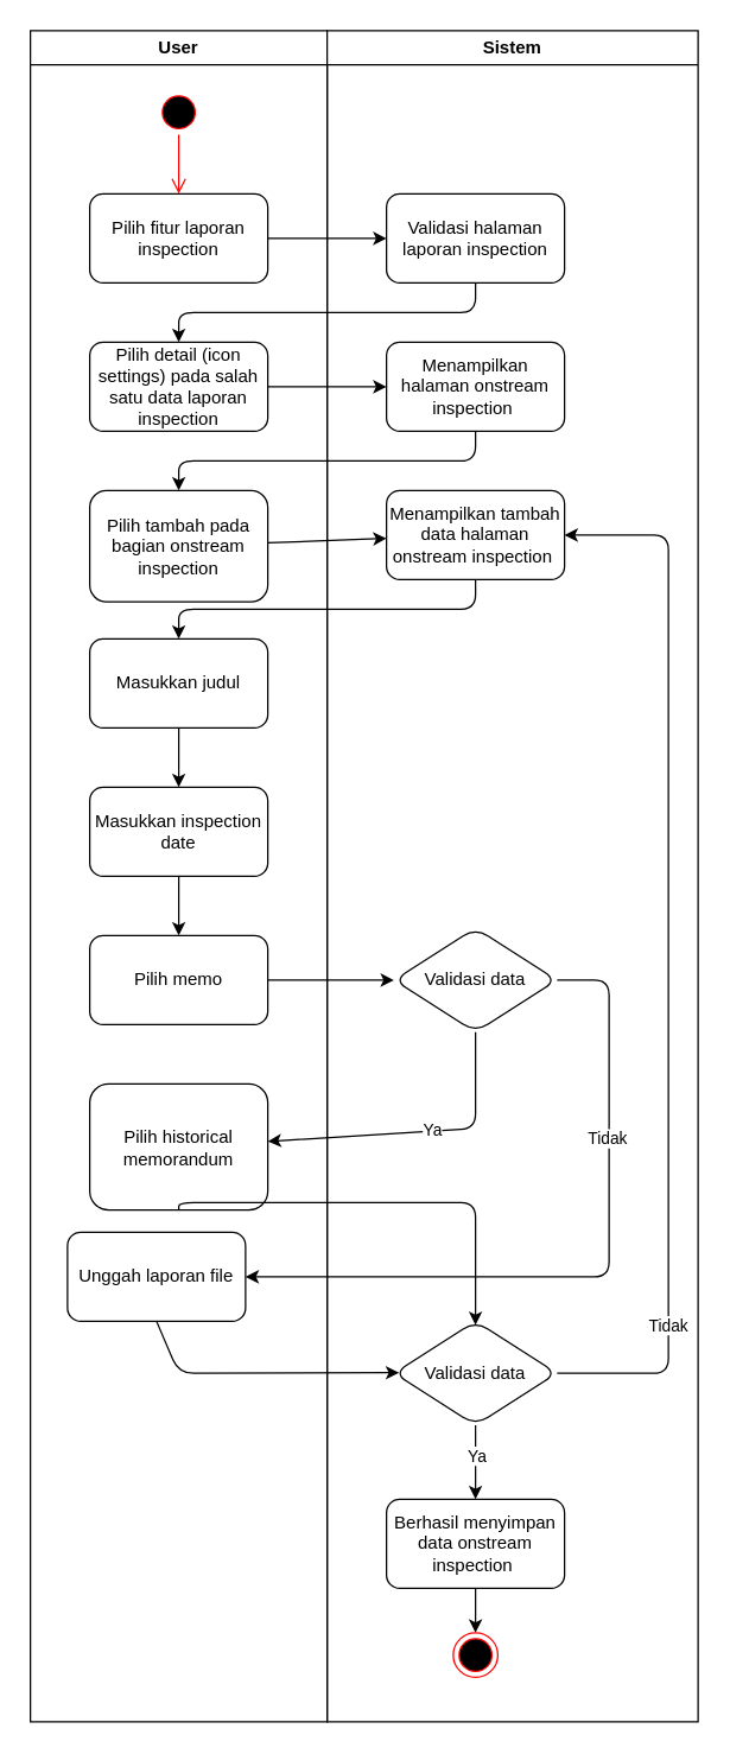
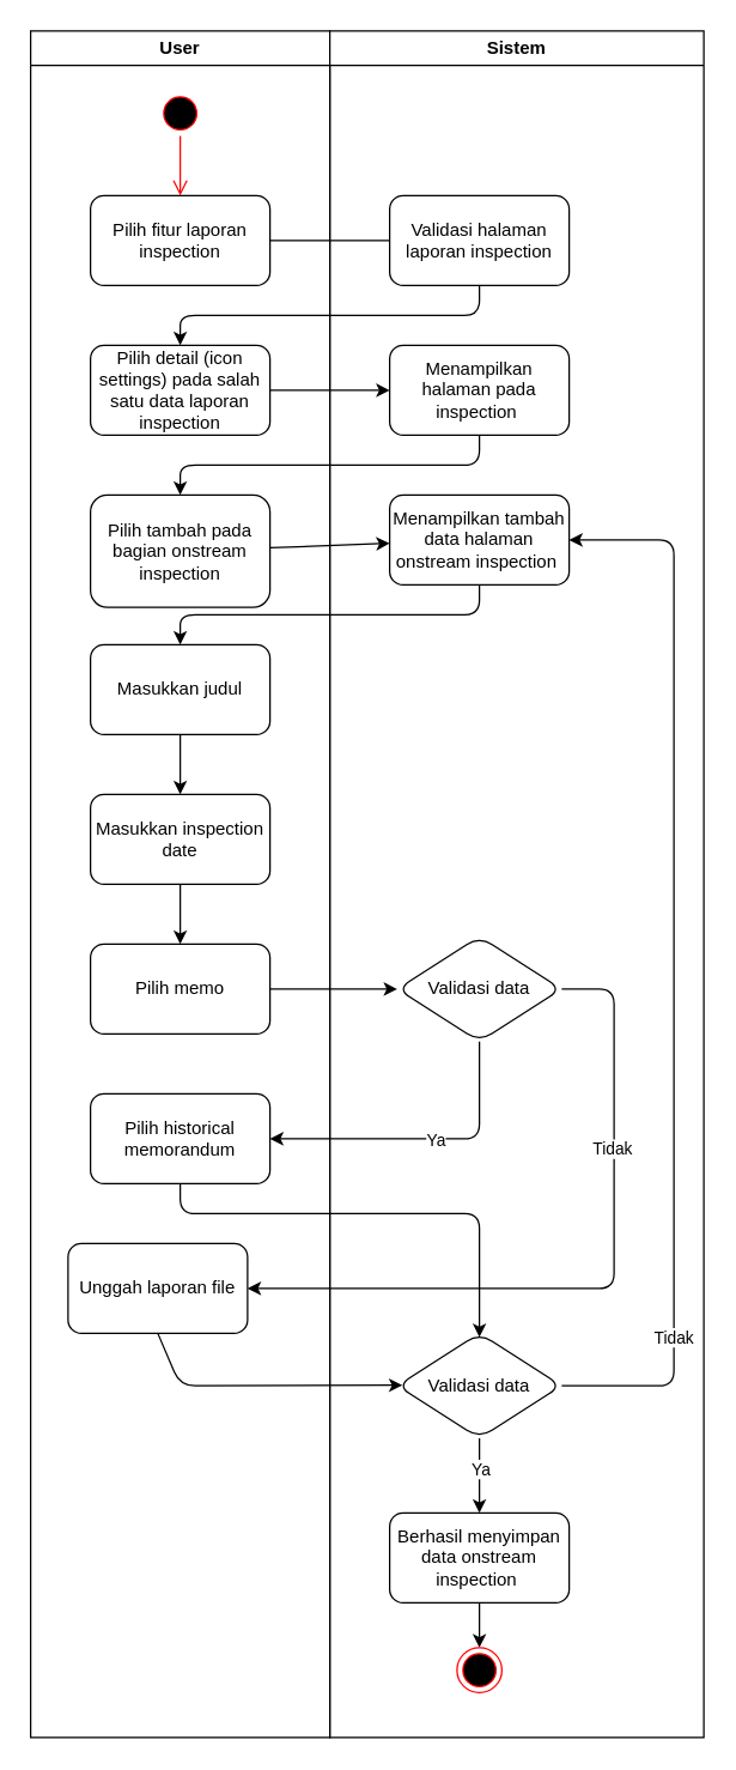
  <mxCell id="0" />
  <mxCell id="1" parent="0" />
  <mxCell id="2" value="User" style="swimlane;whiteSpace=wrap;html=1;" vertex="1" parent="1"><mxGeometry x="20" y="20" width="200" height="1140" as="geometry" /></mxCell>
  <mxCell id="3" value="" style="ellipse;html=1;shape=startState;fillColor=#000000;strokeColor=#ff0000;" vertex="1" parent="2"><mxGeometry x="85" y="40" width="30" height="30" as="geometry" /></mxCell>
  <mxCell id="4" value="" style="edgeStyle=orthogonalEdgeStyle;html=1;verticalAlign=bottom;endArrow=open;endSize=8;strokeColor=#ff0000;entryX=0.5;entryY=0;entryDx=0;entryDy=0;" edge="1" parent="2" source="3" target="5"><mxGeometry relative="1" as="geometry"><mxPoint x="100" y="130" as="targetPoint" /></mxGeometry></mxCell>
  <mxCell id="5" value="Pilih fitur laporan inspection" style="rounded=1;whiteSpace=wrap;html=1;" vertex="1" parent="2"><mxGeometry x="40" y="110" width="120" height="60" as="geometry" /></mxCell>
  <mxCell id="6" value="Pilih detail (icon settings) pada salah satu data laporan inspection" style="rounded=1;whiteSpace=wrap;html=1;" vertex="1" parent="2"><mxGeometry x="40" y="210" width="120" height="60" as="geometry" /></mxCell>
  <mxCell id="7" value="Pilih tambah pada bagian onstream inspection" style="rounded=1;whiteSpace=wrap;html=1;" vertex="1" parent="2"><mxGeometry x="40" y="310" width="120" height="75" as="geometry" /></mxCell>
  <mxCell id="8" value="Masukkan judul" style="rounded=1;whiteSpace=wrap;html=1;" vertex="1" parent="2"><mxGeometry x="40" y="410" width="120" height="60" as="geometry" /></mxCell>
  <mxCell id="9" value="" style="edgeStyle=none;html=1;" edge="1" parent="2" source="10" target="12"><mxGeometry relative="1" as="geometry" /></mxCell>
  <mxCell id="10" value="Masukkan inspection date" style="rounded=1;whiteSpace=wrap;html=1;" vertex="1" parent="2"><mxGeometry x="40" y="510" width="120" height="60" as="geometry" /></mxCell>
  <mxCell id="11" value="" style="edgeStyle=none;html=1;" edge="1" parent="2" source="8" target="10"><mxGeometry relative="1" as="geometry" /></mxCell>
  <mxCell id="12" value="Pilih memo" style="rounded=1;whiteSpace=wrap;html=1;" vertex="1" parent="2"><mxGeometry x="40" y="610" width="120" height="60" as="geometry" /></mxCell>
- <mxCell id="13" value="Pilih historical memorandum" style="whiteSpace=wrap;html=1;rounded=1;" vertex="1" parent="2"><mxGeometry x="40" y="710" width="120" height="85" as="geometry" /></mxCell>
+ <mxCell id="13" value="Pilih historical memorandum" style="whiteSpace=wrap;html=1;rounded=1;" vertex="1" parent="2"><mxGeometry x="40" y="710" width="120" height="60" as="geometry" /></mxCell>
  <mxCell id="14" value="Unggah laporan file" style="whiteSpace=wrap;html=1;rounded=1;" vertex="1" parent="2"><mxGeometry x="25" y="810" width="120" height="60" as="geometry" /></mxCell>
  <mxCell id="15" value="Sistem" style="swimlane;whiteSpace=wrap;html=1;" vertex="1" parent="1"><mxGeometry x="220" y="20" width="250" height="1140" as="geometry" /></mxCell>
  <mxCell id="16" value="Validasi halaman laporan inspection" style="rounded=1;whiteSpace=wrap;html=1;" vertex="1" parent="15"><mxGeometry x="40" y="110" width="120" height="60" as="geometry" /></mxCell>
- <mxCell id="17" value="Menampilkan halaman onstream inspection&amp;nbsp;" style="rounded=1;whiteSpace=wrap;html=1;" vertex="1" parent="15"><mxGeometry x="40" y="210" width="120" height="60" as="geometry" /></mxCell>
+ <mxCell id="17" value="Menampilkan halaman pada inspection&amp;nbsp;" style="rounded=1;whiteSpace=wrap;html=1;" vertex="1" parent="15"><mxGeometry x="40" y="210" width="120" height="60" as="geometry" /></mxCell>
  <mxCell id="18" value="Menampilkan tambah data halaman onstream inspection&amp;nbsp;" style="rounded=1;whiteSpace=wrap;html=1;" vertex="1" parent="15"><mxGeometry x="40" y="310" width="120" height="60" as="geometry" /></mxCell>
  <mxCell id="19" value="Validasi data" style="rhombus;whiteSpace=wrap;html=1;rounded=1;" vertex="1" parent="15"><mxGeometry x="45" y="605" width="110" height="70" as="geometry" /></mxCell>
  <mxCell id="20" value="" style="edgeStyle=none;html=1;" edge="1" parent="15" source="24" target="26"><mxGeometry relative="1" as="geometry" /></mxCell>
  <mxCell id="21" value="Ya" style="edgeLabel;html=1;align=center;verticalAlign=middle;resizable=0;points=[];" vertex="1" connectable="0" parent="20"><mxGeometry x="-0.2" relative="1" as="geometry"><mxPoint as="offset" /></mxGeometry></mxCell>
  <mxCell id="22" style="edgeStyle=none;html=1;entryX=1;entryY=0.5;entryDx=0;entryDy=0;" edge="1" parent="15" source="24" target="18"><mxGeometry relative="1" as="geometry"><Array as="points"><mxPoint x="230" y="905" /><mxPoint x="230" y="340" /></Array></mxGeometry></mxCell>
  <mxCell id="23" value="Tidak" style="edgeLabel;html=1;align=center;verticalAlign=middle;resizable=0;points=[];" vertex="1" connectable="0" parent="22"><mxGeometry x="-0.697" y="1" relative="1" as="geometry"><mxPoint as="offset" /></mxGeometry></mxCell>
  <mxCell id="24" value="Validasi data" style="rhombus;whiteSpace=wrap;html=1;rounded=1;" vertex="1" parent="15"><mxGeometry x="45" y="870" width="110" height="70" as="geometry" /></mxCell>
  <mxCell id="25" value="" style="edgeStyle=none;html=1;" edge="1" parent="15" source="26" target="27"><mxGeometry relative="1" as="geometry" /></mxCell>
  <mxCell id="26" value="Berhasil menyimpan data&amp;nbsp;&lt;span style=&quot;color: rgb(0, 0, 0);&quot;&gt;onstream inspection&amp;nbsp;&lt;/span&gt;" style="whiteSpace=wrap;html=1;rounded=1;" vertex="1" parent="15"><mxGeometry x="40" y="990" width="120" height="60" as="geometry" /></mxCell>
  <mxCell id="27" value="" style="ellipse;html=1;shape=endState;fillColor=#000000;strokeColor=#ff0000;" vertex="1" parent="15"><mxGeometry x="85" y="1080" width="30" height="30" as="geometry" /></mxCell>
- <mxCell id="28" value="" style="edgeStyle=none;html=1;" edge="1" parent="1" source="5" target="16"><mxGeometry relative="1" as="geometry" /></mxCell>
+ <mxCell id="28" value="" style="edgeStyle=none;html=1;endArrow=none;" edge="1" parent="1" source="5" target="16"><mxGeometry relative="1" as="geometry" /></mxCell>
  <mxCell id="29" value="" style="edgeStyle=none;html=1;exitX=0.5;exitY=1;exitDx=0;exitDy=0;entryX=0.5;entryY=0;entryDx=0;entryDy=0;" edge="1" parent="1" source="16" target="6"><mxGeometry relative="1" as="geometry"><Array as="points"><mxPoint x="320" y="210" /><mxPoint x="120" y="210" /></Array></mxGeometry></mxCell>
  <mxCell id="30" value="" style="edgeStyle=none;html=1;" edge="1" parent="1" source="6" target="17"><mxGeometry relative="1" as="geometry" /></mxCell>
  <mxCell id="31" value="" style="edgeStyle=none;html=1;exitX=0.5;exitY=1;exitDx=0;exitDy=0;" edge="1" parent="1" source="17" target="7"><mxGeometry relative="1" as="geometry"><Array as="points"><mxPoint x="320" y="310" /><mxPoint x="120" y="310" /></Array></mxGeometry></mxCell>
  <mxCell id="32" value="" style="edgeStyle=none;html=1;" edge="1" parent="1" source="7" target="18"><mxGeometry relative="1" as="geometry" /></mxCell>
  <mxCell id="33" value="" style="edgeStyle=none;html=1;exitX=0.5;exitY=1;exitDx=0;exitDy=0;entryX=0.5;entryY=0;entryDx=0;entryDy=0;" edge="1" parent="1" source="18" target="8"><mxGeometry relative="1" as="geometry"><Array as="points"><mxPoint x="320" y="410" /><mxPoint x="120" y="410" /></Array></mxGeometry></mxCell>
  <mxCell id="34" value="" style="edgeStyle=none;html=1;" edge="1" parent="1" source="12" target="19"><mxGeometry relative="1" as="geometry" /></mxCell>
  <mxCell id="35" value="" style="edgeStyle=none;html=1;" edge="1" parent="1" source="19" target="13"><mxGeometry relative="1" as="geometry"><Array as="points"><mxPoint x="320" y="760" /></Array></mxGeometry></mxCell>
  <mxCell id="36" value="Ya" style="edgeLabel;html=1;align=center;verticalAlign=middle;resizable=0;points=[];" vertex="1" connectable="0" parent="35"><mxGeometry x="-0.268" y="1" relative="1" as="geometry"><mxPoint x="-20" y="-1" as="offset" /></mxGeometry></mxCell>
  <mxCell id="37" value="" style="edgeStyle=none;html=1;" edge="1" parent="1" source="19" target="14"><mxGeometry relative="1" as="geometry"><Array as="points"><mxPoint x="410" y="660" /><mxPoint x="410" y="860" /></Array></mxGeometry></mxCell>
  <mxCell id="38" value="Tidak" style="edgeLabel;html=1;align=center;verticalAlign=middle;resizable=0;points=[];" vertex="1" connectable="0" parent="37"><mxGeometry x="-0.061" y="-2" relative="1" as="geometry"><mxPoint y="-84" as="offset" /></mxGeometry></mxCell>
  <mxCell id="39" style="edgeStyle=none;html=1;entryX=0.032;entryY=0.495;entryDx=0;entryDy=0;entryPerimeter=0;exitX=0.5;exitY=1;exitDx=0;exitDy=0;" edge="1" parent="1" source="14" target="24"><mxGeometry relative="1" as="geometry"><Array as="points"><mxPoint x="120" y="925" /></Array></mxGeometry></mxCell>
  <mxCell id="40" style="edgeStyle=none;html=1;entryX=0.5;entryY=0.037;entryDx=0;entryDy=0;entryPerimeter=0;" edge="1" parent="1" source="13" target="24"><mxGeometry relative="1" as="geometry"><mxPoint x="320" y="890" as="targetPoint" /><Array as="points"><mxPoint x="120" y="810" /><mxPoint x="320" y="810" /></Array></mxGeometry></mxCell>
